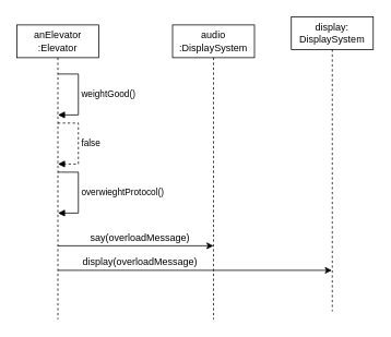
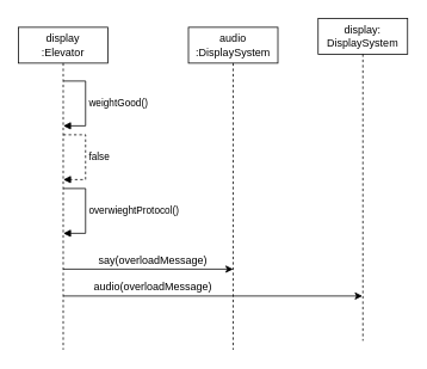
  <mxCell id="0" />
  <mxCell id="1" parent="0" />
- <mxCell id="2" value="anElevator&lt;br&gt;:Elevator" style="shape=umlLifeline;perimeter=lifelinePerimeter;whiteSpace=wrap;html=1;container=1;collapsible=0;recursiveResize=0;outlineConnect=0;" vertex="1" parent="1"><mxGeometry x="20" y="30" width="100" height="360" as="geometry" /></mxCell>
+ <mxCell id="2" value="display&lt;br&gt;:Elevator" style="shape=umlLifeline;perimeter=lifelinePerimeter;whiteSpace=wrap;html=1;container=1;collapsible=0;recursiveResize=0;outlineConnect=0;" vertex="1" parent="1"><mxGeometry x="20" y="30" width="100" height="360" as="geometry" /></mxCell>
  <mxCell id="3" value="weightGood()" style="edgeStyle=orthogonalEdgeStyle;html=1;align=left;spacingLeft=2;endArrow=block;rounded=0;" edge="1" parent="1"><mxGeometry relative="1" as="geometry"><mxPoint x="70" y="90" as="sourcePoint" /><Array as="points"><mxPoint x="95" y="90" /><mxPoint x="95" y="140" /></Array><mxPoint x="70.1" y="140" as="targetPoint" /></mxGeometry></mxCell>
  <mxCell id="4" value="false" style="edgeStyle=orthogonalEdgeStyle;html=1;align=left;spacingLeft=2;endArrow=block;rounded=0;dashed=1;" edge="1" parent="1"><mxGeometry relative="1" as="geometry"><mxPoint x="70" y="150" as="sourcePoint" /><Array as="points"><mxPoint x="95" y="150" /><mxPoint x="95" y="200" /></Array><mxPoint x="70.1" y="200" as="targetPoint" /></mxGeometry></mxCell>
  <mxCell id="5" value="audio&lt;br&gt;:DisplaySystem" style="shape=umlLifeline;perimeter=lifelinePerimeter;whiteSpace=wrap;html=1;container=1;collapsible=0;recursiveResize=0;outlineConnect=0;" vertex="1" parent="1"><mxGeometry x="210" y="30" width="100" height="360" as="geometry" /></mxCell>
  <mxCell id="6" value="say(overloadMessage)" style="text;html=1;align=center;verticalAlign=middle;resizable=0;points=[];autosize=1;" vertex="1" parent="1"><mxGeometry x="100" y="280" width="140" height="20" as="geometry" /></mxCell>
  <mxCell id="7" value="display:&lt;br&gt;DisplaySystem" style="shape=umlLifeline;perimeter=lifelinePerimeter;whiteSpace=wrap;html=1;container=1;collapsible=0;recursiveResize=0;outlineConnect=0;" vertex="1" parent="1"><mxGeometry x="355" y="20" width="100" height="360" as="geometry" /></mxCell>
- <mxCell id="8" value="display(overloadMessage)" style="text;html=1;align=center;verticalAlign=middle;resizable=0;points=[];autosize=1;" vertex="1" parent="1"><mxGeometry x="90" y="310" width="160" height="20" as="geometry" /></mxCell>
+ <mxCell id="8" value="audio(overloadMessage)" style="text;html=1;align=center;verticalAlign=middle;resizable=0;points=[];autosize=1;" vertex="1" parent="1"><mxGeometry x="90" y="310" width="160" height="20" as="geometry" /></mxCell>
  <mxCell id="9" value="overwieghtProtocol()" style="edgeStyle=orthogonalEdgeStyle;html=1;align=left;spacingLeft=2;endArrow=block;rounded=0;" edge="1" parent="1"><mxGeometry relative="1" as="geometry"><mxPoint x="70" y="210" as="sourcePoint" /><Array as="points"><mxPoint x="95" y="210" /><mxPoint x="95" y="260" /></Array><mxPoint x="70.1" y="260" as="targetPoint" /></mxGeometry></mxCell>
  <mxCell id="10" value="" style="endArrow=classic;html=1;exitX=0.5;exitY=0.75;exitDx=0;exitDy=0;exitPerimeter=0;" edge="1" parent="1" source="2"><mxGeometry width="50" height="50" relative="1" as="geometry"><mxPoint x="80" y="300" as="sourcePoint" /><mxPoint x="260" y="300" as="targetPoint" /></mxGeometry></mxCell>
  <mxCell id="11" value="" style="endArrow=classic;html=1;exitX=0.5;exitY=0.75;exitDx=0;exitDy=0;exitPerimeter=0;" edge="1" parent="1" target="7"><mxGeometry width="50" height="50" relative="1" as="geometry"><mxPoint x="70" y="330" as="sourcePoint" /><mxPoint x="260" y="330" as="targetPoint" /></mxGeometry></mxCell>
